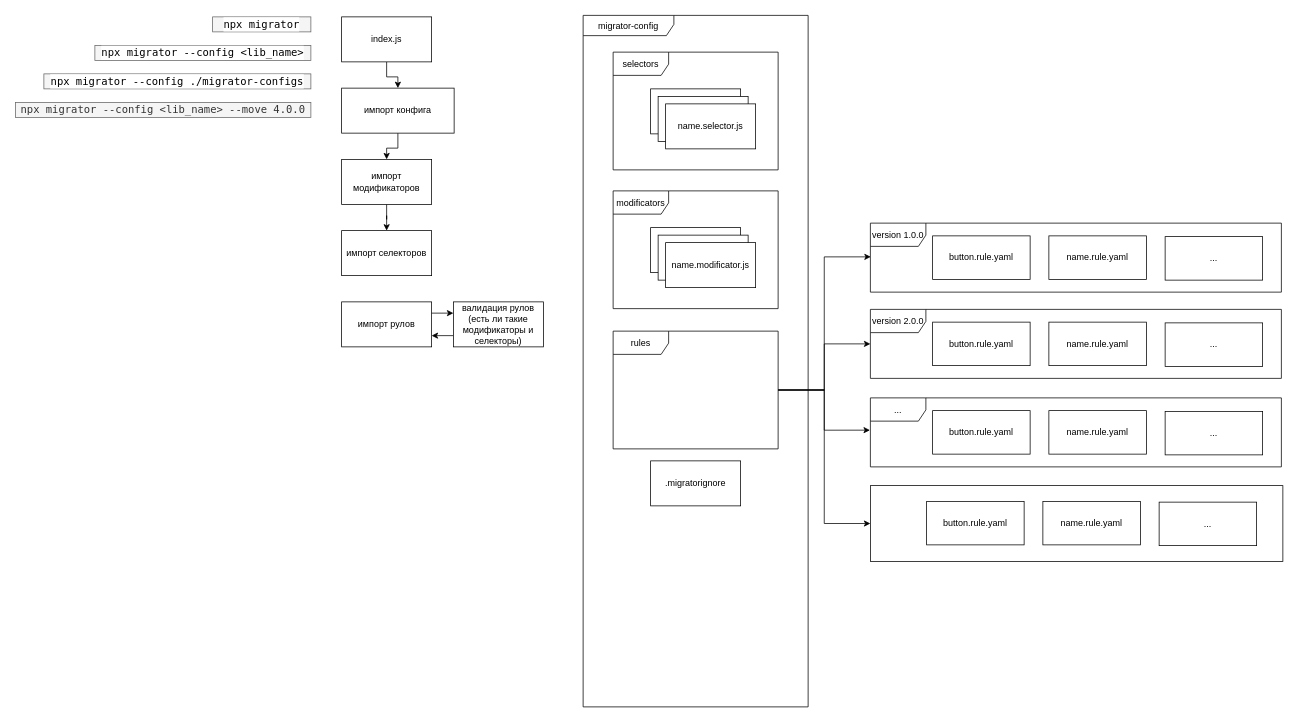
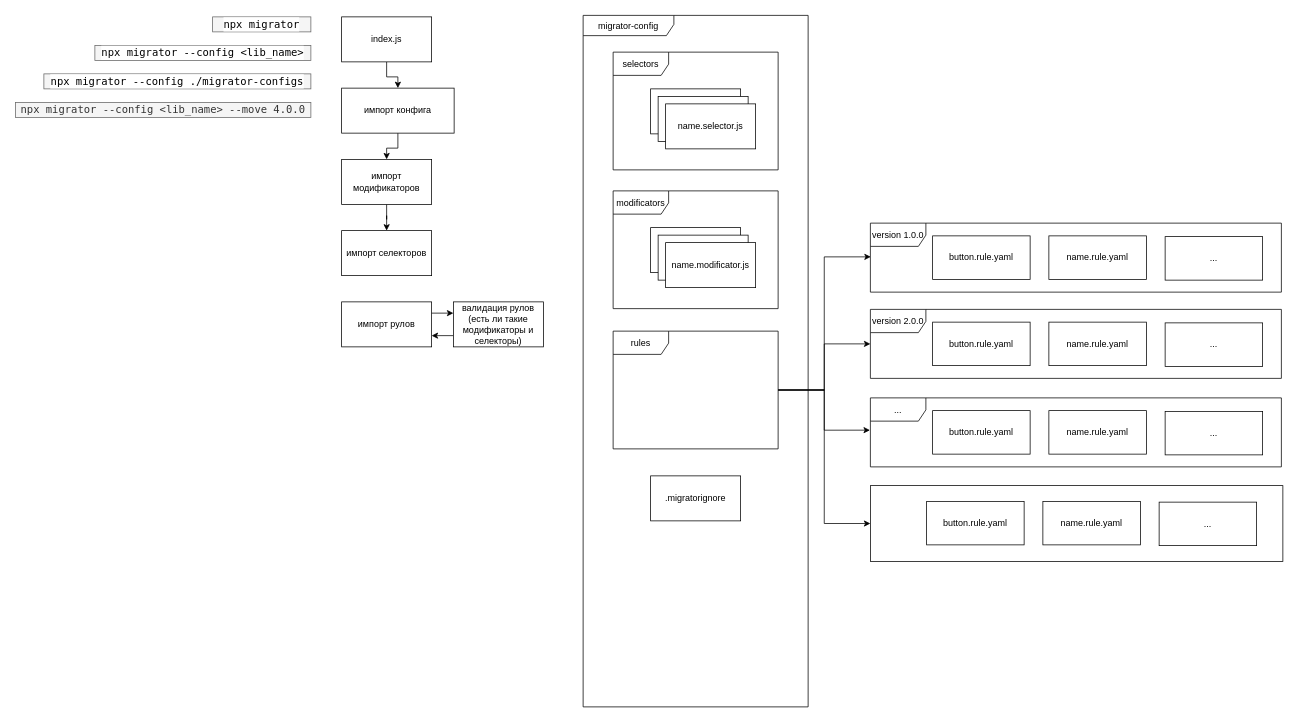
  <mxCell id="0" />
  <mxCell id="1" parent="0" />
  <mxCell id="2" value="" style="edgeStyle=orthogonalEdgeStyle;rounded=0;orthogonalLoop=1;jettySize=auto;html=1;" edge="1" parent="1" source="3" target="20"><mxGeometry relative="1" as="geometry" /></mxCell>
  <mxCell id="3" value="index.js" style="rounded=0;whiteSpace=wrap;html=1;" parent="1" vertex="1"><mxGeometry x="455" y="22" width="120" height="60" as="geometry" /></mxCell>
  <mxCell id="4" value="migrator-config" style="shape=umlFrame;whiteSpace=wrap;html=1;width=121;height=27;" parent="1" vertex="1"><mxGeometry x="777" y="20" width="300" height="922" as="geometry" /></mxCell>
  <mxCell id="5" value="" style="group" parent="1" vertex="1" connectable="0"><mxGeometry x="817" y="69" width="220" height="157" as="geometry" /></mxCell>
  <mxCell id="6" value="selectors" style="shape=umlFrame;whiteSpace=wrap;html=1;width=74;height=31;" parent="5" vertex="1"><mxGeometry width="220" height="157" as="geometry" /></mxCell>
  <mxCell id="7" value="" style="group" parent="5" vertex="1" connectable="0"><mxGeometry x="50" y="49" width="140" height="80" as="geometry" /></mxCell>
  <mxCell id="8" value="name.selector.js" style="rounded=0;whiteSpace=wrap;html=1;" parent="7" vertex="1"><mxGeometry width="120" height="60" as="geometry" /></mxCell>
  <mxCell id="9" value="name.selector.js" style="rounded=0;whiteSpace=wrap;html=1;" parent="7" vertex="1"><mxGeometry x="10" y="10" width="120" height="60" as="geometry" /></mxCell>
  <mxCell id="10" value="name.selector.js" style="rounded=0;whiteSpace=wrap;html=1;" parent="7" vertex="1"><mxGeometry x="20" y="20" width="120" height="60" as="geometry" /></mxCell>
  <mxCell id="11" value="" style="group" parent="1" vertex="1" connectable="0"><mxGeometry x="817" y="254" width="220" height="157" as="geometry" /></mxCell>
  <mxCell id="12" value="modificators" style="shape=umlFrame;whiteSpace=wrap;html=1;width=74;height=31;" parent="11" vertex="1"><mxGeometry width="220" height="157" as="geometry" /></mxCell>
  <mxCell id="13" value="" style="group" parent="11" vertex="1" connectable="0"><mxGeometry x="50" y="49" width="140" height="80" as="geometry" /></mxCell>
  <mxCell id="14" value="name.rules.js" style="rounded=0;whiteSpace=wrap;html=1;" parent="13" vertex="1"><mxGeometry width="120" height="60" as="geometry" /></mxCell>
  <mxCell id="15" value="name.rules.js" style="rounded=0;whiteSpace=wrap;html=1;" parent="13" vertex="1"><mxGeometry x="10" y="10" width="120" height="60" as="geometry" /></mxCell>
  <mxCell id="16" value="name.modificator.js" style="rounded=0;whiteSpace=wrap;html=1;" parent="13" vertex="1"><mxGeometry x="20" y="20" width="120" height="60" as="geometry" /></mxCell>
  <mxCell id="17" value="" style="group" parent="1" vertex="1" connectable="0"><mxGeometry x="817" y="441" width="220" height="157" as="geometry" /></mxCell>
  <mxCell id="18" value="rules" style="shape=umlFrame;whiteSpace=wrap;html=1;width=74;height=31;" parent="17" vertex="1"><mxGeometry width="220" height="157" as="geometry" /></mxCell>
  <mxCell id="19" value="" style="edgeStyle=orthogonalEdgeStyle;rounded=0;orthogonalLoop=1;jettySize=auto;html=1;" edge="1" parent="1" source="20" target="48"><mxGeometry relative="1" as="geometry" /></mxCell>
  <mxCell id="20" value="импорт конфига" style="rounded=0;whiteSpace=wrap;html=1;" parent="1" vertex="1"><mxGeometry x="455" y="117" width="150" height="60" as="geometry" /></mxCell>
- <mxCell id="21" value=".migratorignore" style="rounded=0;whiteSpace=wrap;html=1;" parent="1" vertex="1"><mxGeometry x="867" y="614" width="120" height="60" as="geometry" /></mxCell>
+ <mxCell id="21" value=".migratorignore" style="rounded=0;whiteSpace=wrap;html=1;" parent="1" vertex="1"><mxGeometry x="867" y="634" width="120" height="60" as="geometry" /></mxCell>
  <mxCell id="22" value="&lt;meta charset=&quot;utf-8&quot;&gt;&lt;div style=&quot;color: rgb(0, 0, 0); background-color: rgb(255, 255, 255); font-family: &amp;quot;droid sans mono&amp;quot;, monospace, monospace, &amp;quot;droid sans fallback&amp;quot;; font-weight: normal; font-size: 14px; line-height: 19px;&quot;&gt;&lt;div&gt;&lt;span style=&quot;color: #000000&quot;&gt;npx migrator --config &amp;lt;lib_name&amp;gt;&lt;/span&gt;&lt;/div&gt;&lt;/div&gt;" style="text;html=1;strokeColor=#666666;fillColor=#f5f5f5;align=center;verticalAlign=middle;whiteSpace=wrap;rounded=0;fontColor=#333333;" parent="1" vertex="1"><mxGeometry x="126" y="60" width="288" height="20" as="geometry" /></mxCell>
  <mxCell id="23" value="&lt;div style=&quot;font-family: &amp;#34;droid sans mono&amp;#34; , monospace , monospace , &amp;#34;droid sans fallback&amp;#34; ; font-size: 14px ; line-height: 19px&quot;&gt;npx migrator --config &amp;lt;lib_name&amp;gt; --move 4.0.0&lt;/div&gt;" style="text;html=1;strokeColor=#666666;fillColor=#f5f5f5;align=center;verticalAlign=middle;whiteSpace=wrap;rounded=0;fontColor=#333333;" parent="1" vertex="1"><mxGeometry x="20" y="136" width="394" height="20" as="geometry" /></mxCell>
  <mxCell id="24" value="&lt;meta charset=&quot;utf-8&quot;&gt;&lt;div style=&quot;color: rgb(0, 0, 0); background-color: rgb(255, 255, 255); font-family: &amp;quot;droid sans mono&amp;quot;, monospace, monospace, &amp;quot;droid sans fallback&amp;quot;; font-weight: normal; font-size: 14px; line-height: 19px;&quot;&gt;&lt;div&gt;&lt;span style=&quot;color: #000000&quot;&gt;npx migrator --config ./migrator-configs&lt;/span&gt;&lt;/div&gt;&lt;/div&gt;" style="text;html=1;strokeColor=#666666;fillColor=#f5f5f5;align=center;verticalAlign=middle;whiteSpace=wrap;rounded=0;fontColor=#333333;" parent="1" vertex="1"><mxGeometry x="58" y="98" width="356" height="20" as="geometry" /></mxCell>
  <mxCell id="25" value="&lt;div style=&quot;color: rgb(0 , 0 , 0) ; background-color: rgb(255 , 255 , 255) ; font-family: &amp;#34;droid sans mono&amp;#34; , monospace , monospace , &amp;#34;droid sans fallback&amp;#34; ; font-weight: normal ; font-size: 14px ; line-height: 19px&quot;&gt;&lt;div&gt;&lt;span style=&quot;color: #000000&quot;&gt;npx migrator&lt;/span&gt;&lt;/div&gt;&lt;/div&gt;" style="text;html=1;strokeColor=#666666;fillColor=#f5f5f5;align=center;verticalAlign=middle;whiteSpace=wrap;rounded=0;fontColor=#333333;" vertex="1" parent="1"><mxGeometry x="283" y="22" width="131" height="20" as="geometry" /></mxCell>
  <mxCell id="26" value="version 1.0.0" style="shape=umlFrame;whiteSpace=wrap;html=1;width=74;height=31;" vertex="1" parent="1"><mxGeometry x="1160" y="297" width="548" height="92" as="geometry" /></mxCell>
  <mxCell id="27" value="..." style="rounded=0;whiteSpace=wrap;html=1;" vertex="1" parent="1"><mxGeometry x="1553" y="315" width="130" height="58" as="geometry" /></mxCell>
  <mxCell id="28" value="name.rule.yaml" style="rounded=0;whiteSpace=wrap;html=1;" vertex="1" parent="1"><mxGeometry x="1398" y="314" width="130" height="58" as="geometry" /></mxCell>
  <mxCell id="29" value="button.rule.yaml" style="rounded=0;whiteSpace=wrap;html=1;" parent="1" vertex="1"><mxGeometry x="1243" y="314" width="130" height="58" as="geometry" /></mxCell>
  <mxCell id="30" value="version 2.0.0" style="shape=umlFrame;whiteSpace=wrap;html=1;width=74;height=31;" vertex="1" parent="1"><mxGeometry x="1160" y="412" width="548" height="92" as="geometry" /></mxCell>
  <mxCell id="31" value="..." style="rounded=0;whiteSpace=wrap;html=1;" vertex="1" parent="1"><mxGeometry x="1553" y="430" width="130" height="58" as="geometry" /></mxCell>
  <mxCell id="32" value="name.rule.yaml" style="rounded=0;whiteSpace=wrap;html=1;" vertex="1" parent="1"><mxGeometry x="1398" y="429" width="130" height="58" as="geometry" /></mxCell>
  <mxCell id="33" value="button.rule.yaml" style="rounded=0;whiteSpace=wrap;html=1;" vertex="1" parent="1"><mxGeometry x="1243" y="429" width="130" height="58" as="geometry" /></mxCell>
  <mxCell id="34" style="edgeStyle=orthogonalEdgeStyle;rounded=0;orthogonalLoop=1;jettySize=auto;html=1;" edge="1" parent="1" source="18" target="30"><mxGeometry relative="1" as="geometry" /></mxCell>
  <mxCell id="35" value="..." style="shape=umlFrame;whiteSpace=wrap;html=1;width=74;height=31;" vertex="1" parent="1"><mxGeometry x="1160" y="530" width="548" height="92" as="geometry" /></mxCell>
  <mxCell id="36" value="..." style="rounded=0;whiteSpace=wrap;html=1;" vertex="1" parent="1"><mxGeometry x="1553" y="548" width="130" height="58" as="geometry" /></mxCell>
  <mxCell id="37" value="name.rule.yaml" style="rounded=0;whiteSpace=wrap;html=1;" vertex="1" parent="1"><mxGeometry x="1398" y="547" width="130" height="58" as="geometry" /></mxCell>
  <mxCell id="38" value="button.rule.yaml" style="rounded=0;whiteSpace=wrap;html=1;" vertex="1" parent="1"><mxGeometry x="1243" y="547" width="130" height="58" as="geometry" /></mxCell>
  <mxCell id="39" style="edgeStyle=orthogonalEdgeStyle;rounded=0;orthogonalLoop=1;jettySize=auto;html=1;entryX=-0.001;entryY=0.468;entryDx=0;entryDy=0;entryPerimeter=0;" edge="1" parent="1" source="18" target="35"><mxGeometry relative="1" as="geometry" /></mxCell>
  <mxCell id="40" value="" style="whiteSpace=wrap;html=1;" vertex="1" parent="1"><mxGeometry x="1160" y="647" width="550" height="101" as="geometry" /></mxCell>
  <mxCell id="41" value="button.rule.yaml" style="rounded=0;whiteSpace=wrap;html=1;" vertex="1" parent="1"><mxGeometry x="1235" y="668" width="130" height="58" as="geometry" /></mxCell>
  <mxCell id="42" value="name.rule.yaml" style="rounded=0;whiteSpace=wrap;html=1;" vertex="1" parent="1"><mxGeometry x="1390" y="668" width="130" height="58" as="geometry" /></mxCell>
  <mxCell id="43" value="..." style="rounded=0;whiteSpace=wrap;html=1;" vertex="1" parent="1"><mxGeometry x="1545" y="669" width="130" height="58" as="geometry" /></mxCell>
  <mxCell id="44" style="edgeStyle=orthogonalEdgeStyle;rounded=0;orthogonalLoop=1;jettySize=auto;html=1;entryX=0;entryY=0.5;entryDx=0;entryDy=0;" edge="1" parent="1" source="18" target="40"><mxGeometry relative="1" as="geometry" /></mxCell>
  <mxCell id="45" style="edgeStyle=orthogonalEdgeStyle;rounded=0;orthogonalLoop=1;jettySize=auto;html=1;entryX=0.001;entryY=0.489;entryDx=0;entryDy=0;entryPerimeter=0;" edge="1" parent="1" source="18" target="26"><mxGeometry relative="1" as="geometry" /></mxCell>
  <mxCell id="46" value="импорт селекторов" style="rounded=0;whiteSpace=wrap;html=1;" vertex="1" parent="1"><mxGeometry x="455" y="307" width="120" height="60" as="geometry" /></mxCell>
  <mxCell id="47" value="" style="edgeStyle=orthogonalEdgeStyle;rounded=0;orthogonalLoop=1;jettySize=auto;html=1;" edge="1" parent="1" source="48" target="46"><mxGeometry relative="1" as="geometry" /></mxCell>
  <mxCell id="48" value="импорт модификаторов" style="rounded=0;whiteSpace=wrap;html=1;" vertex="1" parent="1"><mxGeometry x="455" y="212" width="120" height="60" as="geometry" /></mxCell>
  <mxCell id="49" value="" style="group" vertex="1" connectable="0" parent="1"><mxGeometry x="455" y="402" width="269" height="60" as="geometry" /></mxCell>
  <mxCell id="50" value="импорт рулов" style="rounded=0;whiteSpace=wrap;html=1;" vertex="1" parent="49"><mxGeometry width="120" height="60" as="geometry" /></mxCell>
  <mxCell id="51" style="edgeStyle=orthogonalEdgeStyle;rounded=0;orthogonalLoop=1;jettySize=auto;html=1;exitX=0;exitY=0.75;exitDx=0;exitDy=0;entryX=1;entryY=0.75;entryDx=0;entryDy=0;" edge="1" parent="49" source="52" target="50"><mxGeometry relative="1" as="geometry" /></mxCell>
  <mxCell id="52" value="валидация рулов&lt;br&gt;(есть ли такие модификаторы и селекторы)" style="rounded=0;whiteSpace=wrap;html=1;" vertex="1" parent="49"><mxGeometry x="149" width="120" height="60" as="geometry" /></mxCell>
  <mxCell id="53" style="edgeStyle=orthogonalEdgeStyle;rounded=0;orthogonalLoop=1;jettySize=auto;html=1;exitX=1;exitY=0.25;exitDx=0;exitDy=0;entryX=0;entryY=0.25;entryDx=0;entryDy=0;" edge="1" parent="49" source="50" target="52"><mxGeometry relative="1" as="geometry" /></mxCell>
